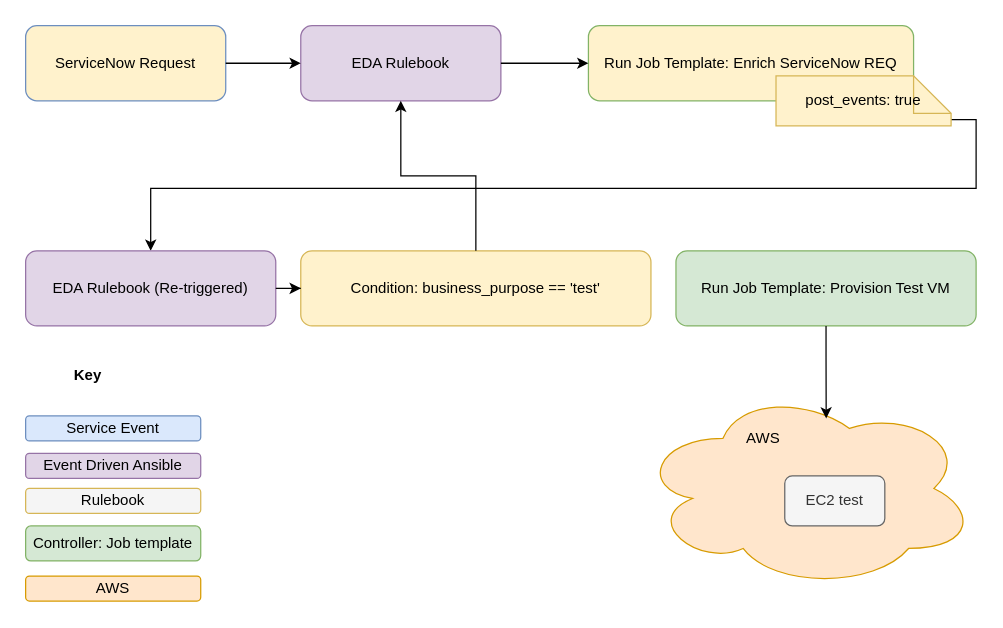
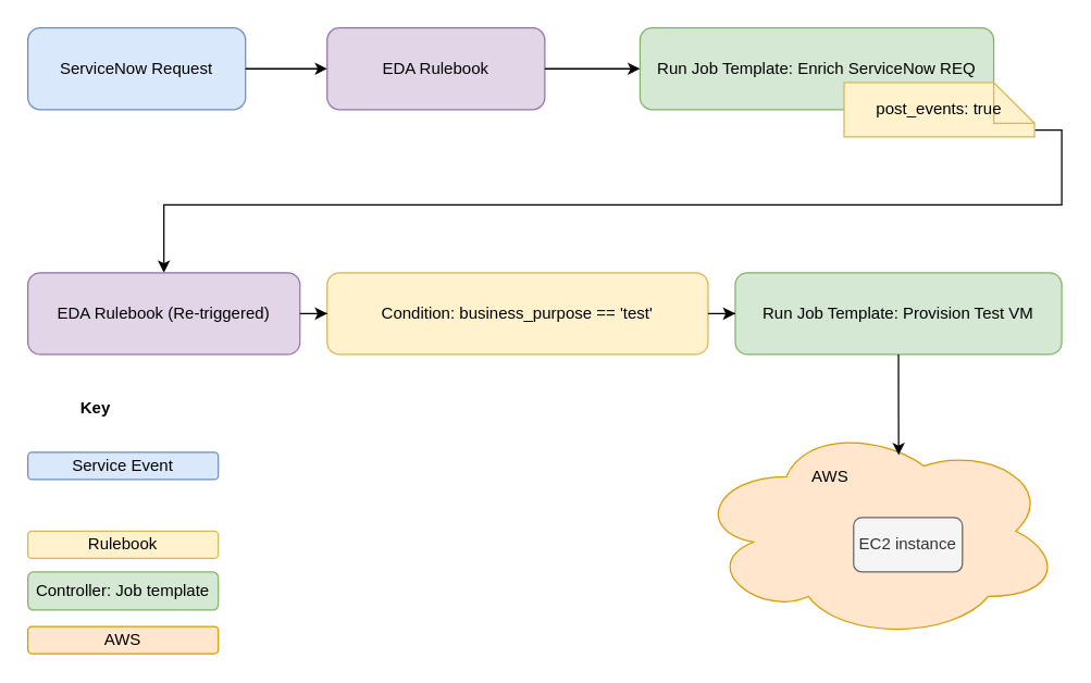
  <mxCell id="0" />
  <mxCell id="1" parent="0" />
- <mxCell id="2" value="ServiceNow Request" style="rounded=1;whiteSpace=wrap;html=1;fillColor=#fff2cc;strokeColor=#6c8ebf;" parent="1" vertex="1"><mxGeometry x="20" y="20" width="160" height="60" as="geometry" /></mxCell>
+ <mxCell id="2" value="ServiceNow Request" style="rounded=1;whiteSpace=wrap;html=1;fillColor=#dae8fc;strokeColor=#6c8ebf;" parent="1" vertex="1"><mxGeometry x="20" y="20" width="160" height="60" as="geometry" /></mxCell>
  <mxCell id="3" value="EDA Rulebook" style="rounded=1;whiteSpace=wrap;html=1;fillColor=#e1d5e7;strokeColor=#9673a6;" parent="1" vertex="1"><mxGeometry x="240" y="20" width="160" height="60" as="geometry" /></mxCell>
- <mxCell id="4" value="Run Job Template: Enrich ServiceNow REQ" style="rounded=1;whiteSpace=wrap;html=1;fillColor=#fff2cc;strokeColor=#82b366;" parent="1" vertex="1"><mxGeometry x="470" y="20" width="260" height="60" as="geometry" /></mxCell>
+ <mxCell id="4" value="Run Job Template: Enrich ServiceNow REQ" style="rounded=1;whiteSpace=wrap;html=1;fillColor=#d5e8d4;strokeColor=#82b366;" parent="1" vertex="1"><mxGeometry x="470" y="20" width="260" height="60" as="geometry" /></mxCell>
  <mxCell id="5" style="edgeStyle=orthogonalEdgeStyle;rounded=0;orthogonalLoop=1;jettySize=auto;html=1;exitX=0;exitY=0;exitDx=140;exitDy=35;exitPerimeter=0;" edge="1" parent="1" source="6" target="7"><mxGeometry relative="1" as="geometry" /></mxCell>
  <mxCell id="6" value="post_events: true" style="shape=note;whiteSpace=wrap;html=1;fillColor=#fff2cc;strokeColor=#d6b656;" parent="1" vertex="1"><mxGeometry x="620" y="60" width="140" height="40" as="geometry" /></mxCell>
  <mxCell id="7" value="EDA Rulebook (Re-triggered)" style="rounded=1;whiteSpace=wrap;html=1;fillColor=#e1d5e7;strokeColor=#9673a6;" parent="1" vertex="1"><mxGeometry x="20" y="200" width="200" height="60" as="geometry" /></mxCell>
  <mxCell id="8" value="Condition: business_purpose == 'test'" style="rounded=1;whiteSpace=wrap;html=1;fillColor=#fff2cc;strokeColor=#d6b656;" parent="1" vertex="1"><mxGeometry x="240" y="200" width="280" height="60" as="geometry" /></mxCell>
  <mxCell id="9" value="Run Job Template: Provision Test VM" style="rounded=1;whiteSpace=wrap;html=1;fillColor=#d5e8d4;strokeColor=#82b366;" parent="1" vertex="1"><mxGeometry x="540" y="200" width="240" height="60" as="geometry" /></mxCell>
  <mxCell id="10" style="edgeStyle=orthogonalEdgeStyle;rounded=0;orthogonalLoop=1;jettySize=auto;html=1;exitX=1;exitY=0.5;exitDx=0;exitDy=0;" parent="1" source="2" target="3" edge="1"><mxGeometry relative="1" as="geometry" /></mxCell>
  <mxCell id="11" style="edgeStyle=orthogonalEdgeStyle;rounded=0;orthogonalLoop=1;jettySize=auto;html=1;" parent="1" source="3" target="4" edge="1"><mxGeometry relative="1" as="geometry" /></mxCell>
  <mxCell id="12" style="edgeStyle=orthogonalEdgeStyle;rounded=0;orthogonalLoop=1;jettySize=auto;html=1;" parent="1" source="7" target="8" edge="1"><mxGeometry relative="1" as="geometry" /></mxCell>
- <mxCell id="13" style="edgeStyle=orthogonalEdgeStyle;rounded=0;orthogonalLoop=1;jettySize=auto;html=1;" parent="1" source="8" target="3" edge="1"><mxGeometry relative="1" as="geometry" /></mxCell>
+ <mxCell id="13" style="edgeStyle=orthogonalEdgeStyle;rounded=0;orthogonalLoop=1;jettySize=auto;html=1;" parent="1" source="8" target="9" edge="1"><mxGeometry relative="1" as="geometry" /></mxCell>
  <mxCell id="14" value="Service Event" style="rounded=1;whiteSpace=wrap;html=1;fillColor=#dae8fc;strokeColor=#6c8ebf;" vertex="1" parent="1"><mxGeometry x="20" y="332" width="140" height="20" as="geometry" /></mxCell>
- <mxCell id="15" value="Event Driven Ansible" style="rounded=1;whiteSpace=wrap;html=1;fillColor=#e1d5e7;strokeColor=#9673a6;" vertex="1" parent="1"><mxGeometry x="20" y="362" width="140" height="20" as="geometry" /></mxCell>
- <mxCell id="16" value="Rulebook" style="rounded=1;whiteSpace=wrap;html=1;fillColor=#f5f5f5;strokeColor=#d6b656;" vertex="1" parent="1"><mxGeometry x="20" y="390" width="140" height="20" as="geometry" /></mxCell>
+ <mxCell id="16" value="Rulebook" style="rounded=1;whiteSpace=wrap;html=1;fillColor=#fff2cc;strokeColor=#d6b656;" vertex="1" parent="1"><mxGeometry x="20" y="390" width="140" height="20" as="geometry" /></mxCell>
  <mxCell id="17" value="" style="ellipse;shape=cloud;whiteSpace=wrap;html=1;fillColor=#ffe6cc;strokeColor=#d79b00;" vertex="1" parent="1"><mxGeometry x="510" y="310" width="270" height="160" as="geometry" /></mxCell>
- <mxCell id="18" value="EC2 test" style="rounded=1;whiteSpace=wrap;html=1;fillColor=#f5f5f5;strokeColor=#666666;fontColor=#333333;" vertex="1" parent="1"><mxGeometry x="627" y="380" width="80" height="40" as="geometry" /></mxCell>
+ <mxCell id="18" value="EC2 instance" style="rounded=1;whiteSpace=wrap;html=1;fillColor=#f5f5f5;strokeColor=#666666;fontColor=#333333;" vertex="1" parent="1"><mxGeometry x="627" y="380" width="80" height="40" as="geometry" /></mxCell>
  <mxCell id="19" style="edgeStyle=orthogonalEdgeStyle;rounded=0;orthogonalLoop=1;jettySize=auto;html=1;exitX=0.5;exitY=1;exitDx=0;exitDy=0;entryX=0.556;entryY=0.15;entryDx=0;entryDy=0;entryPerimeter=0;" edge="1" parent="1" source="9" target="17"><mxGeometry relative="1" as="geometry" /></mxCell>
  <mxCell id="20" value="AWS" style="text;html=1;align=center;verticalAlign=middle;whiteSpace=wrap;rounded=0;" vertex="1" parent="1"><mxGeometry x="580" y="340" width="60" height="20" as="geometry" /></mxCell>
  <mxCell id="21" value="AWS" style="rounded=1;whiteSpace=wrap;html=1;fillColor=#ffe6cc;strokeColor=#d79b00;" vertex="1" parent="1"><mxGeometry x="20" y="460" width="140" height="20" as="geometry" /></mxCell>
  <mxCell id="22" value="Key" style="text;html=1;align=center;verticalAlign=middle;whiteSpace=wrap;rounded=0;fontStyle=1" vertex="1" parent="1"><mxGeometry x="40" y="285" width="60" height="30" as="geometry" /></mxCell>
  <mxCell id="23" value="Controller: Job template" style="rounded=1;whiteSpace=wrap;html=1;fillColor=#d5e8d4;strokeColor=#82b366;" vertex="1" parent="1"><mxGeometry x="20" y="420" width="140" height="28" as="geometry" /></mxCell>
